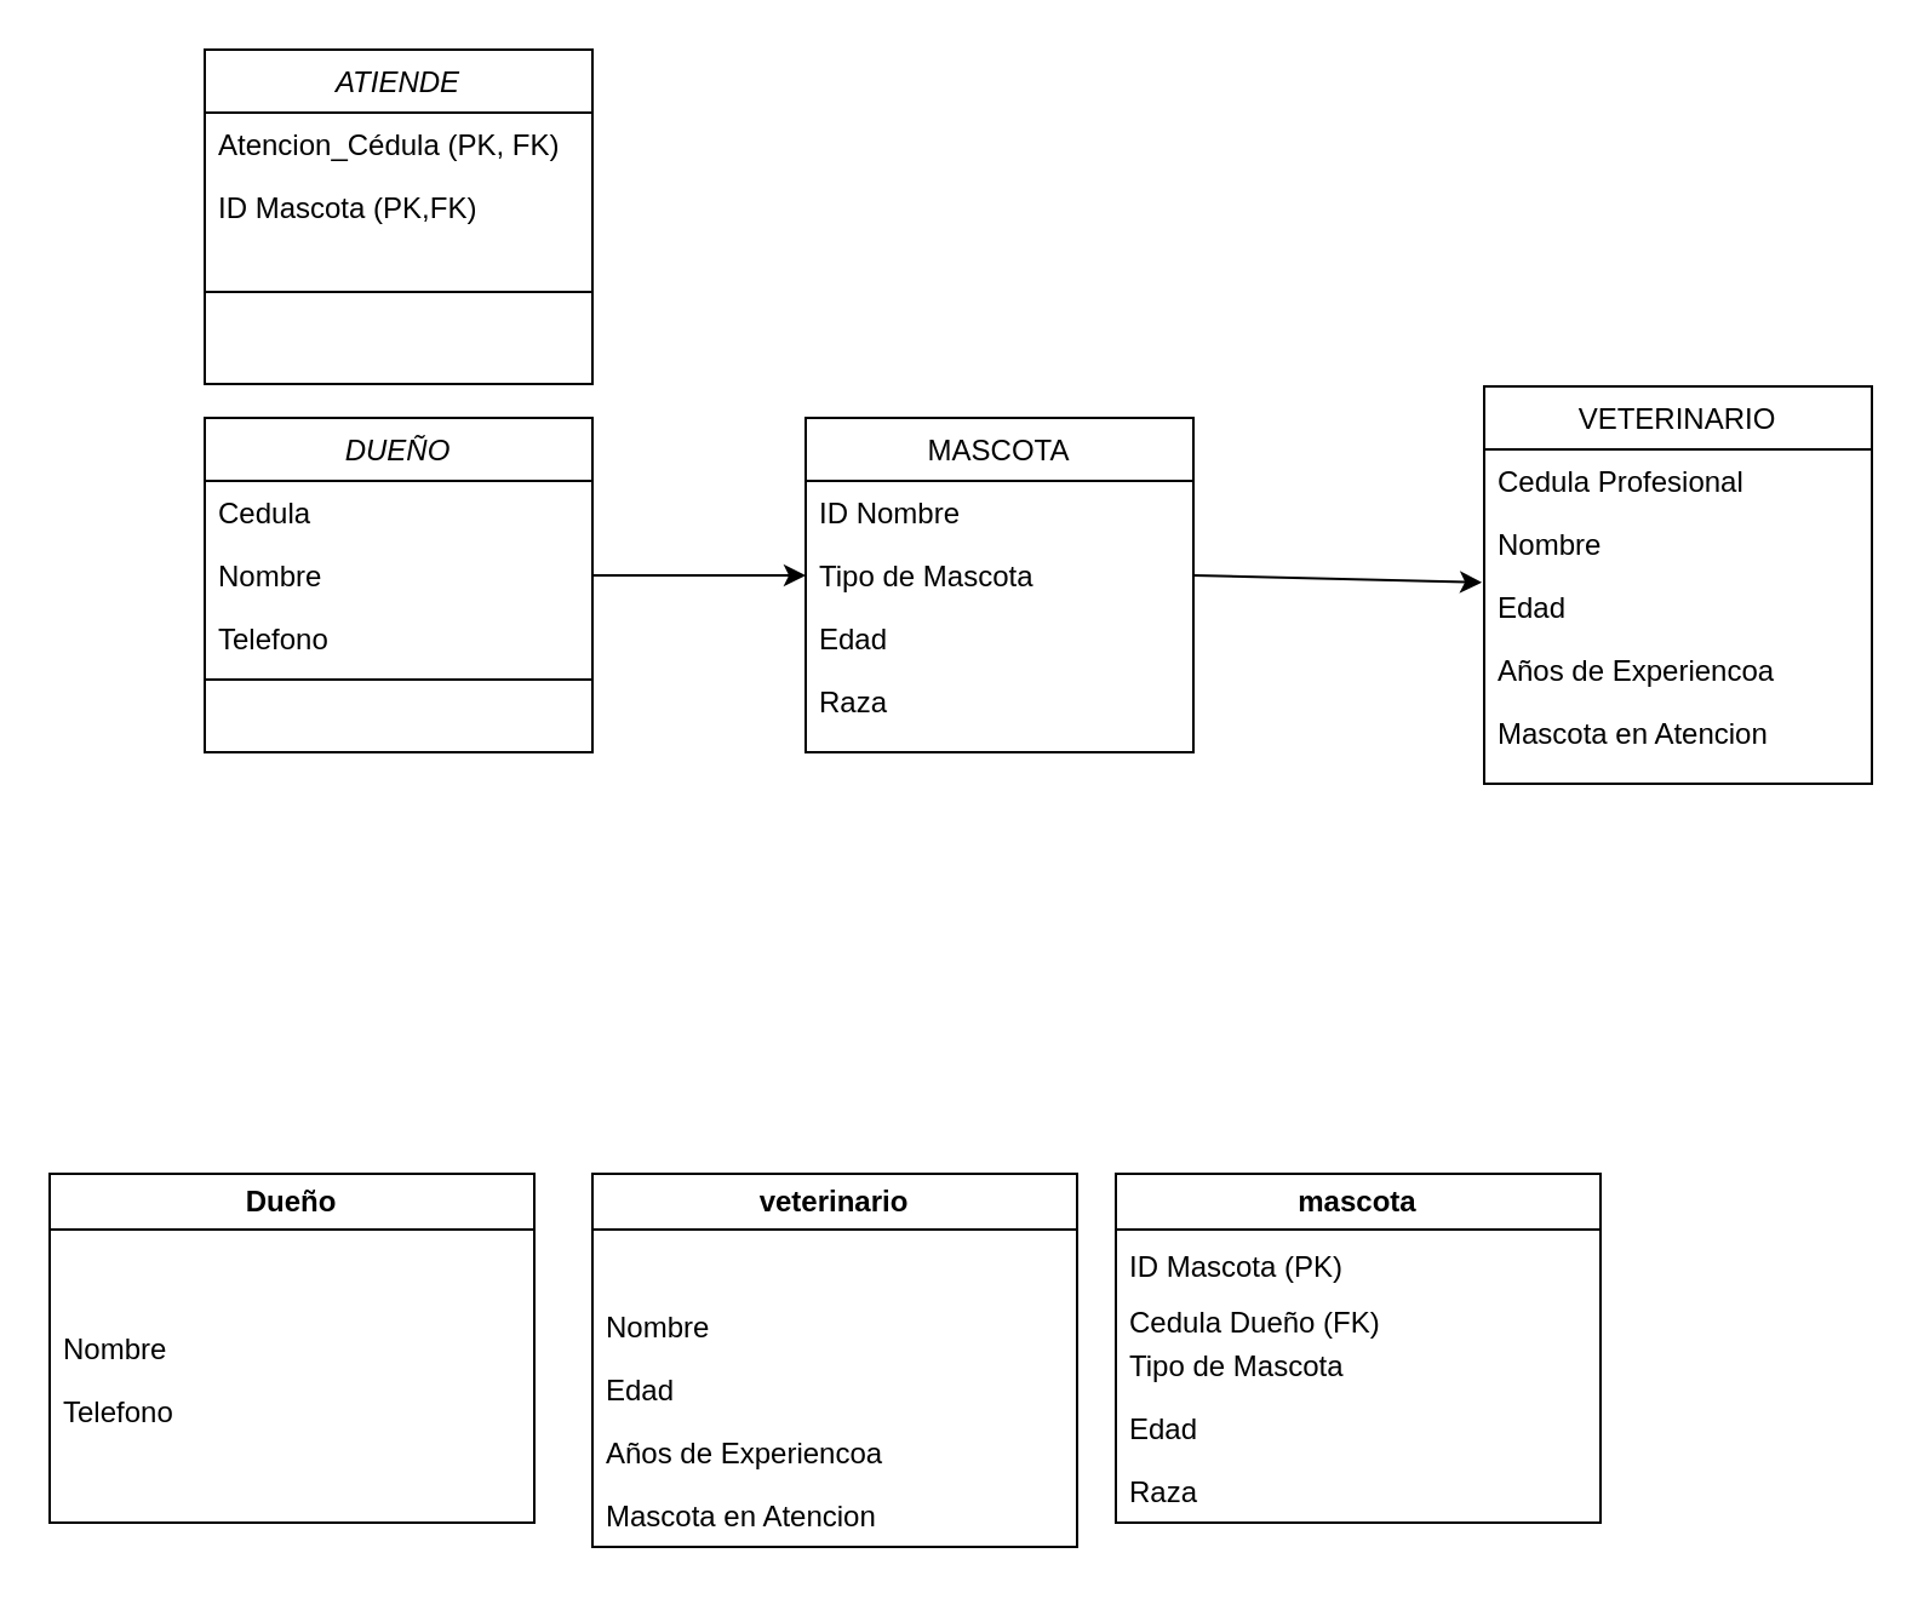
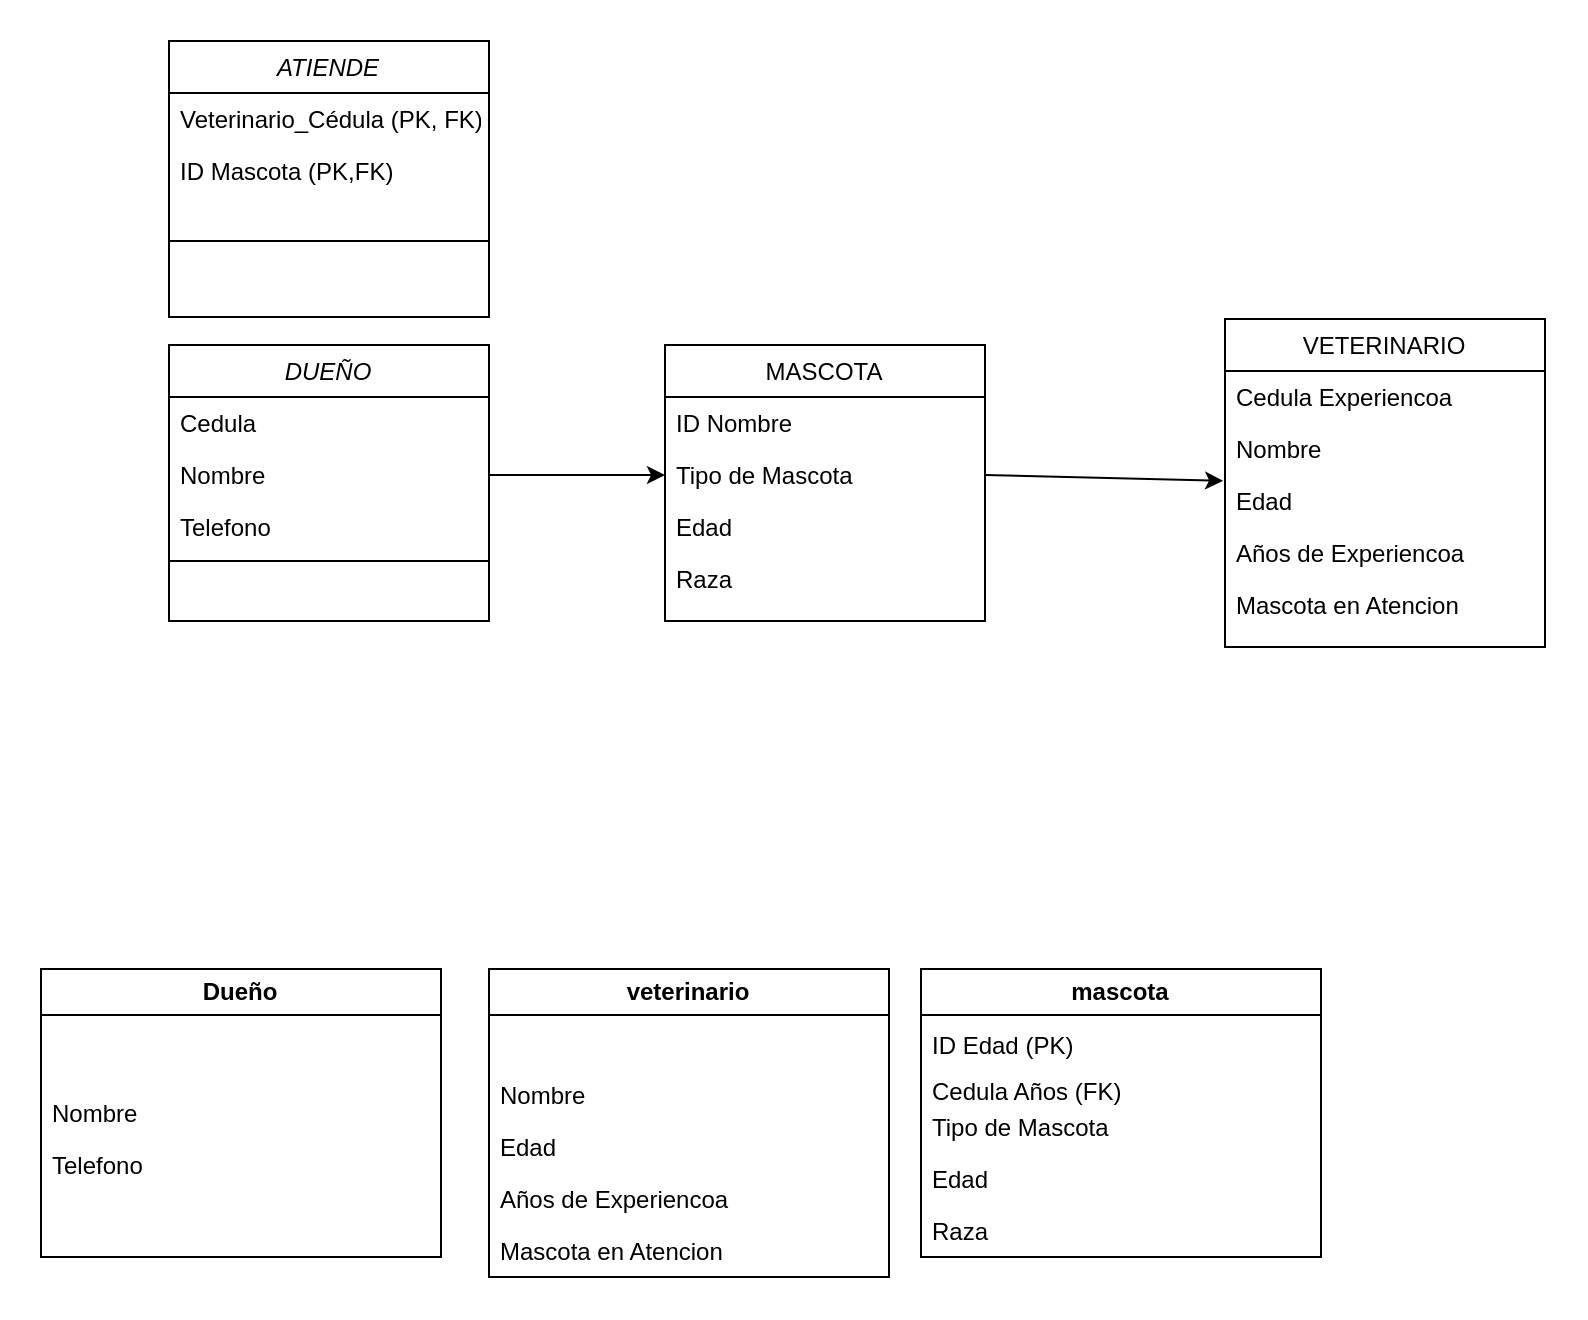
  <mxCell id="0" />
  <mxCell id="1" parent="0" />
  <mxCell id="2" value="DUEÑO" style="swimlane;fontStyle=2;align=center;verticalAlign=top;childLayout=stackLayout;horizontal=1;startSize=26;horizontalStack=0;resizeParent=1;resizeLast=0;collapsible=1;marginBottom=0;rounded=0;shadow=0;strokeWidth=1;" parent="1" vertex="1"><mxGeometry x="84" y="172" width="160" height="138" as="geometry"><mxRectangle x="230" y="140" width="160" height="26" as="alternateBounds" /></mxGeometry></mxCell>
  <mxCell id="3" value="Cedula    " style="text;align=left;verticalAlign=top;spacingLeft=4;spacingRight=4;overflow=hidden;rotatable=0;points=[[0,0.5],[1,0.5]];portConstraint=eastwest;rounded=0;shadow=0;html=0;" parent="2" vertex="1"><mxGeometry y="26" width="160" height="26" as="geometry" /></mxCell>
  <mxCell id="4" value="Nombre" style="text;align=left;verticalAlign=top;spacingLeft=4;spacingRight=4;overflow=hidden;rotatable=0;points=[[0,0.5],[1,0.5]];portConstraint=eastwest;" parent="2" vertex="1"><mxGeometry y="52" width="160" height="26" as="geometry" /></mxCell>
  <mxCell id="5" value="Telefono" style="text;align=left;verticalAlign=top;spacingLeft=4;spacingRight=4;overflow=hidden;rotatable=0;points=[[0,0.5],[1,0.5]];portConstraint=eastwest;rounded=0;shadow=0;html=0;" parent="2" vertex="1"><mxGeometry y="78" width="160" height="26" as="geometry" /></mxCell>
  <mxCell id="6" value="" style="line;html=1;strokeWidth=1;align=left;verticalAlign=middle;spacingTop=-1;spacingLeft=3;spacingRight=3;rotatable=0;labelPosition=right;points=[];portConstraint=eastwest;" parent="2" vertex="1"><mxGeometry y="104" width="160" height="8" as="geometry" /></mxCell>
  <mxCell id="7" value="MASCOTA" style="swimlane;fontStyle=0;align=center;verticalAlign=top;childLayout=stackLayout;horizontal=1;startSize=26;horizontalStack=0;resizeParent=1;resizeLast=0;collapsible=1;marginBottom=0;rounded=0;shadow=0;strokeWidth=1;" parent="1" vertex="1"><mxGeometry x="332" y="172" width="160" height="138" as="geometry"><mxRectangle x="130" y="380" width="160" height="26" as="alternateBounds" /></mxGeometry></mxCell>
  <mxCell id="8" value="ID Nombre" style="text;align=left;verticalAlign=top;spacingLeft=4;spacingRight=4;overflow=hidden;rotatable=0;points=[[0,0.5],[1,0.5]];portConstraint=eastwest;" parent="7" vertex="1"><mxGeometry y="26" width="160" height="26" as="geometry" /></mxCell>
  <mxCell id="9" value="Tipo de Mascota " style="text;align=left;verticalAlign=top;spacingLeft=4;spacingRight=4;overflow=hidden;rotatable=0;points=[[0,0.5],[1,0.5]];portConstraint=eastwest;" vertex="1" parent="7"><mxGeometry y="52" width="160" height="26" as="geometry" /></mxCell>
  <mxCell id="10" value="Edad" style="text;align=left;verticalAlign=top;spacingLeft=4;spacingRight=4;overflow=hidden;rotatable=0;points=[[0,0.5],[1,0.5]];portConstraint=eastwest;rounded=0;shadow=0;html=0;" parent="7" vertex="1"><mxGeometry y="78" width="160" height="26" as="geometry" /></mxCell>
  <mxCell id="11" value="Raza&#10;" style="text;align=left;verticalAlign=top;spacingLeft=4;spacingRight=4;overflow=hidden;rotatable=0;points=[[0,0.5],[1,0.5]];portConstraint=eastwest;rounded=0;shadow=0;html=0;" vertex="1" parent="7"><mxGeometry y="104" width="160" height="26" as="geometry" /></mxCell>
  <mxCell id="12" value="VETERINARIO" style="swimlane;fontStyle=0;align=center;verticalAlign=top;childLayout=stackLayout;horizontal=1;startSize=26;horizontalStack=0;resizeParent=1;resizeLast=0;collapsible=1;marginBottom=0;rounded=0;shadow=0;strokeWidth=1;" vertex="1" parent="1"><mxGeometry x="612" y="159" width="160" height="164" as="geometry"><mxRectangle x="550" y="140" width="160" height="26" as="alternateBounds" /></mxGeometry></mxCell>
- <mxCell id="13" value="Cedula Profesional" style="text;align=left;verticalAlign=top;spacingLeft=4;spacingRight=4;overflow=hidden;rotatable=0;points=[[0,0.5],[1,0.5]];portConstraint=eastwest;rounded=0;shadow=0;html=0;" vertex="1" parent="12"><mxGeometry y="26" width="160" height="26" as="geometry" /></mxCell>
+ <mxCell id="13" value="Cedula Experiencoa" style="text;align=left;verticalAlign=top;spacingLeft=4;spacingRight=4;overflow=hidden;rotatable=0;points=[[0,0.5],[1,0.5]];portConstraint=eastwest;rounded=0;shadow=0;html=0;" vertex="1" parent="12"><mxGeometry y="26" width="160" height="26" as="geometry" /></mxCell>
  <mxCell id="14" value="Nombre" style="text;align=left;verticalAlign=top;spacingLeft=4;spacingRight=4;overflow=hidden;rotatable=0;points=[[0,0.5],[1,0.5]];portConstraint=eastwest;" vertex="1" parent="12"><mxGeometry y="52" width="160" height="26" as="geometry" /></mxCell>
  <mxCell id="15" value="Edad " style="text;align=left;verticalAlign=top;spacingLeft=4;spacingRight=4;overflow=hidden;rotatable=0;points=[[0,0.5],[1,0.5]];portConstraint=eastwest;rounded=0;shadow=0;html=0;" vertex="1" parent="12"><mxGeometry y="78" width="160" height="26" as="geometry" /></mxCell>
  <mxCell id="16" value="Años de Experiencoa" style="text;align=left;verticalAlign=top;spacingLeft=4;spacingRight=4;overflow=hidden;rotatable=0;points=[[0,0.5],[1,0.5]];portConstraint=eastwest;rounded=0;shadow=0;html=0;" vertex="1" parent="12"><mxGeometry y="104" width="160" height="26" as="geometry" /></mxCell>
  <mxCell id="17" value="Mascota en Atencion" style="text;align=left;verticalAlign=top;spacingLeft=4;spacingRight=4;overflow=hidden;rotatable=0;points=[[0,0.5],[1,0.5]];portConstraint=eastwest;rounded=0;shadow=0;html=0;" vertex="1" parent="12"><mxGeometry y="130" width="160" height="26" as="geometry" /></mxCell>
  <mxCell id="18" value="" style="endArrow=classic;html=1;rounded=0;exitX=1;exitY=0.5;exitDx=0;exitDy=0;entryX=0;entryY=0.5;entryDx=0;entryDy=0;" edge="1" parent="1" source="4" target="9"><mxGeometry width="50" height="50" relative="1" as="geometry"><mxPoint x="424" y="364" as="sourcePoint" /><mxPoint x="284" y="189" as="targetPoint" /><Array as="points" /></mxGeometry></mxCell>
  <mxCell id="19" value="" style="endArrow=classic;html=1;rounded=0;entryX=-0.006;entryY=0.113;entryDx=0;entryDy=0;exitX=1;exitY=0.5;exitDx=0;exitDy=0;entryPerimeter=0;" edge="1" parent="1" source="9" target="15"><mxGeometry width="50" height="50" relative="1" as="geometry"><mxPoint x="424" y="364" as="sourcePoint" /><mxPoint x="474" y="314" as="targetPoint" /></mxGeometry></mxCell>
  <mxCell id="20" value="Dueño" style="swimlane;whiteSpace=wrap;html=1;" vertex="1" parent="1"><mxGeometry x="20" y="484" width="200" height="144" as="geometry" /></mxCell>
  <mxCell id="21" value="Nombre" style="text;align=left;verticalAlign=top;spacingLeft=4;spacingRight=4;overflow=hidden;rotatable=0;points=[[0,0.5],[1,0.5]];portConstraint=eastwest;rounded=0;shadow=0;html=0;" vertex="1" parent="20"><mxGeometry y="59" width="160" height="26" as="geometry" /></mxCell>
  <mxCell id="22" value="Telefono" style="text;align=left;verticalAlign=top;spacingLeft=4;spacingRight=4;overflow=hidden;rotatable=0;points=[[0,0.5],[1,0.5]];portConstraint=eastwest;rounded=0;shadow=0;html=0;" vertex="1" parent="20"><mxGeometry y="85" width="160" height="26" as="geometry" /></mxCell>
  <mxCell id="23" value="veterinario" style="swimlane;whiteSpace=wrap;html=1;" vertex="1" parent="1"><mxGeometry x="244" y="484" width="200" height="154" as="geometry" /></mxCell>
  <mxCell id="24" value="Nombre" style="text;align=left;verticalAlign=top;spacingLeft=4;spacingRight=4;overflow=hidden;rotatable=0;points=[[0,0.5],[1,0.5]];portConstraint=eastwest;" vertex="1" parent="23"><mxGeometry y="50" width="160" height="26" as="geometry" /></mxCell>
  <mxCell id="25" value="Edad " style="text;align=left;verticalAlign=top;spacingLeft=4;spacingRight=4;overflow=hidden;rotatable=0;points=[[0,0.5],[1,0.5]];portConstraint=eastwest;rounded=0;shadow=0;html=0;" vertex="1" parent="23"><mxGeometry y="76" width="160" height="26" as="geometry" /></mxCell>
  <mxCell id="26" value="Años de Experiencoa" style="text;align=left;verticalAlign=top;spacingLeft=4;spacingRight=4;overflow=hidden;rotatable=0;points=[[0,0.5],[1,0.5]];portConstraint=eastwest;rounded=0;shadow=0;html=0;" vertex="1" parent="23"><mxGeometry y="102" width="160" height="26" as="geometry" /></mxCell>
  <mxCell id="27" value="Mascota en Atencion" style="text;align=left;verticalAlign=top;spacingLeft=4;spacingRight=4;overflow=hidden;rotatable=0;points=[[0,0.5],[1,0.5]];portConstraint=eastwest;rounded=0;shadow=0;html=0;" vertex="1" parent="23"><mxGeometry y="128" width="160" height="26" as="geometry" /></mxCell>
  <mxCell id="28" value="mascota" style="swimlane;whiteSpace=wrap;html=1;" vertex="1" parent="1"><mxGeometry x="460" y="484" width="200" height="144" as="geometry" /></mxCell>
- <mxCell id="29" value="ID Mascota (PK)" style="text;align=left;verticalAlign=top;spacingLeft=4;spacingRight=4;overflow=hidden;rotatable=0;points=[[0,0.5],[1,0.5]];portConstraint=eastwest;" vertex="1" parent="28"><mxGeometry y="25" width="160" height="26" as="geometry" /></mxCell>
+ <mxCell id="29" value="ID Edad (PK)" style="text;align=left;verticalAlign=top;spacingLeft=4;spacingRight=4;overflow=hidden;rotatable=0;points=[[0,0.5],[1,0.5]];portConstraint=eastwest;" vertex="1" parent="28"><mxGeometry y="25" width="160" height="26" as="geometry" /></mxCell>
  <mxCell id="30" value="Tipo de Mascota " style="text;align=left;verticalAlign=top;spacingLeft=4;spacingRight=4;overflow=hidden;rotatable=0;points=[[0,0.5],[1,0.5]];portConstraint=eastwest;" vertex="1" parent="28"><mxGeometry y="66" width="160" height="26" as="geometry" /></mxCell>
  <mxCell id="31" value="Edad" style="text;align=left;verticalAlign=top;spacingLeft=4;spacingRight=4;overflow=hidden;rotatable=0;points=[[0,0.5],[1,0.5]];portConstraint=eastwest;rounded=0;shadow=0;html=0;" vertex="1" parent="28"><mxGeometry y="92" width="160" height="26" as="geometry" /></mxCell>
  <mxCell id="32" value="Raza&#10;" style="text;align=left;verticalAlign=top;spacingLeft=4;spacingRight=4;overflow=hidden;rotatable=0;points=[[0,0.5],[1,0.5]];portConstraint=eastwest;rounded=0;shadow=0;html=0;" vertex="1" parent="28"><mxGeometry y="118" width="160" height="26" as="geometry" /></mxCell>
- <mxCell id="33" value="Cedula Dueño (FK)" style="text;align=left;verticalAlign=top;spacingLeft=4;spacingRight=4;overflow=hidden;rotatable=0;points=[[0,0.5],[1,0.5]];portConstraint=eastwest;" vertex="1" parent="28"><mxGeometry y="48" width="160" height="26" as="geometry" /></mxCell>
+ <mxCell id="33" value="Cedula Años (FK)" style="text;align=left;verticalAlign=top;spacingLeft=4;spacingRight=4;overflow=hidden;rotatable=0;points=[[0,0.5],[1,0.5]];portConstraint=eastwest;" vertex="1" parent="28"><mxGeometry y="48" width="160" height="26" as="geometry" /></mxCell>
  <mxCell id="34" value="ATIENDE" style="swimlane;fontStyle=2;align=center;verticalAlign=top;childLayout=stackLayout;horizontal=1;startSize=26;horizontalStack=0;resizeParent=1;resizeLast=0;collapsible=1;marginBottom=0;rounded=0;shadow=0;strokeWidth=1;" vertex="1" parent="1"><mxGeometry x="84" y="20" width="160" height="138" as="geometry"><mxRectangle x="230" y="140" width="160" height="26" as="alternateBounds" /></mxGeometry></mxCell>
- <mxCell id="35" value="Atencion_Cédula (PK, FK)" style="text;align=left;verticalAlign=top;spacingLeft=4;spacingRight=4;overflow=hidden;rotatable=0;points=[[0,0.5],[1,0.5]];portConstraint=eastwest;rounded=0;shadow=0;html=0;" vertex="1" parent="34"><mxGeometry y="26" width="160" height="26" as="geometry" /></mxCell>
+ <mxCell id="35" value="Veterinario_Cédula (PK, FK)" style="text;align=left;verticalAlign=top;spacingLeft=4;spacingRight=4;overflow=hidden;rotatable=0;points=[[0,0.5],[1,0.5]];portConstraint=eastwest;rounded=0;shadow=0;html=0;" vertex="1" parent="34"><mxGeometry y="26" width="160" height="26" as="geometry" /></mxCell>
  <mxCell id="36" value="ID Mascota (PK,FK)" style="text;align=left;verticalAlign=top;spacingLeft=4;spacingRight=4;overflow=hidden;rotatable=0;points=[[0,0.5],[1,0.5]];portConstraint=eastwest;rounded=0;shadow=0;html=0;" vertex="1" parent="34"><mxGeometry y="52" width="160" height="26" as="geometry" /></mxCell>
  <mxCell id="37" value="" style="line;html=1;strokeWidth=1;align=left;verticalAlign=middle;spacingTop=-1;spacingLeft=3;spacingRight=3;rotatable=0;labelPosition=right;points=[];portConstraint=eastwest;" vertex="1" parent="34"><mxGeometry y="78" width="160" height="44" as="geometry" /></mxCell>
